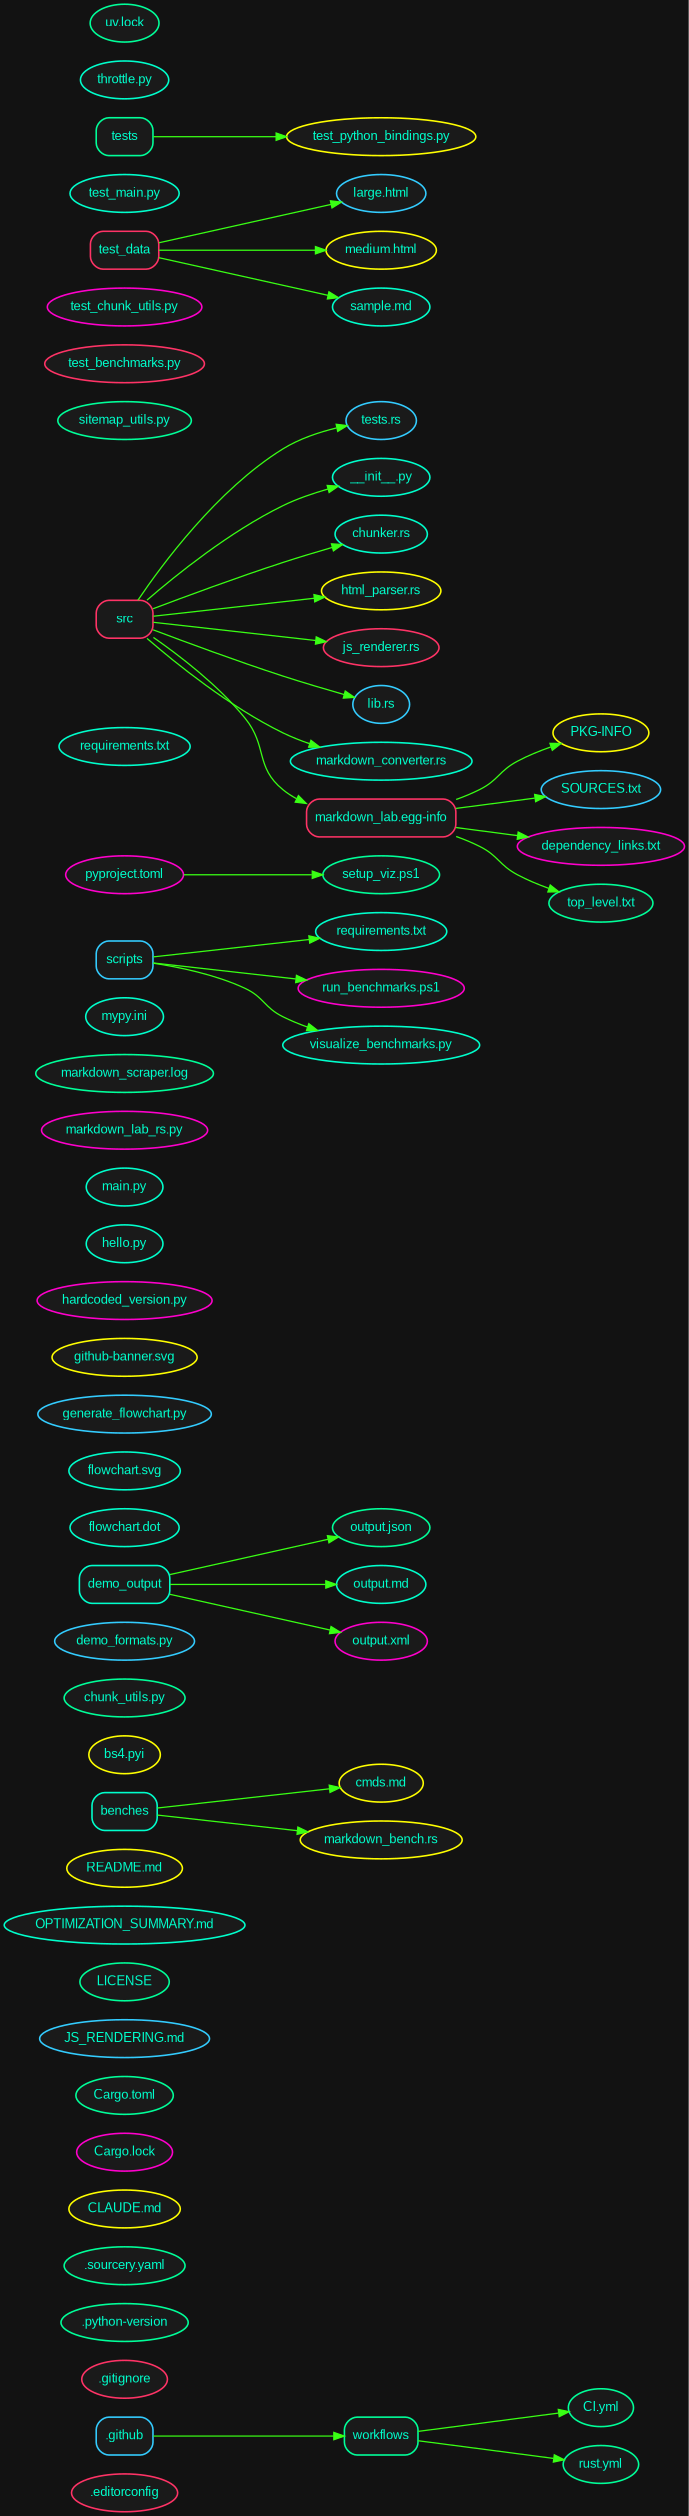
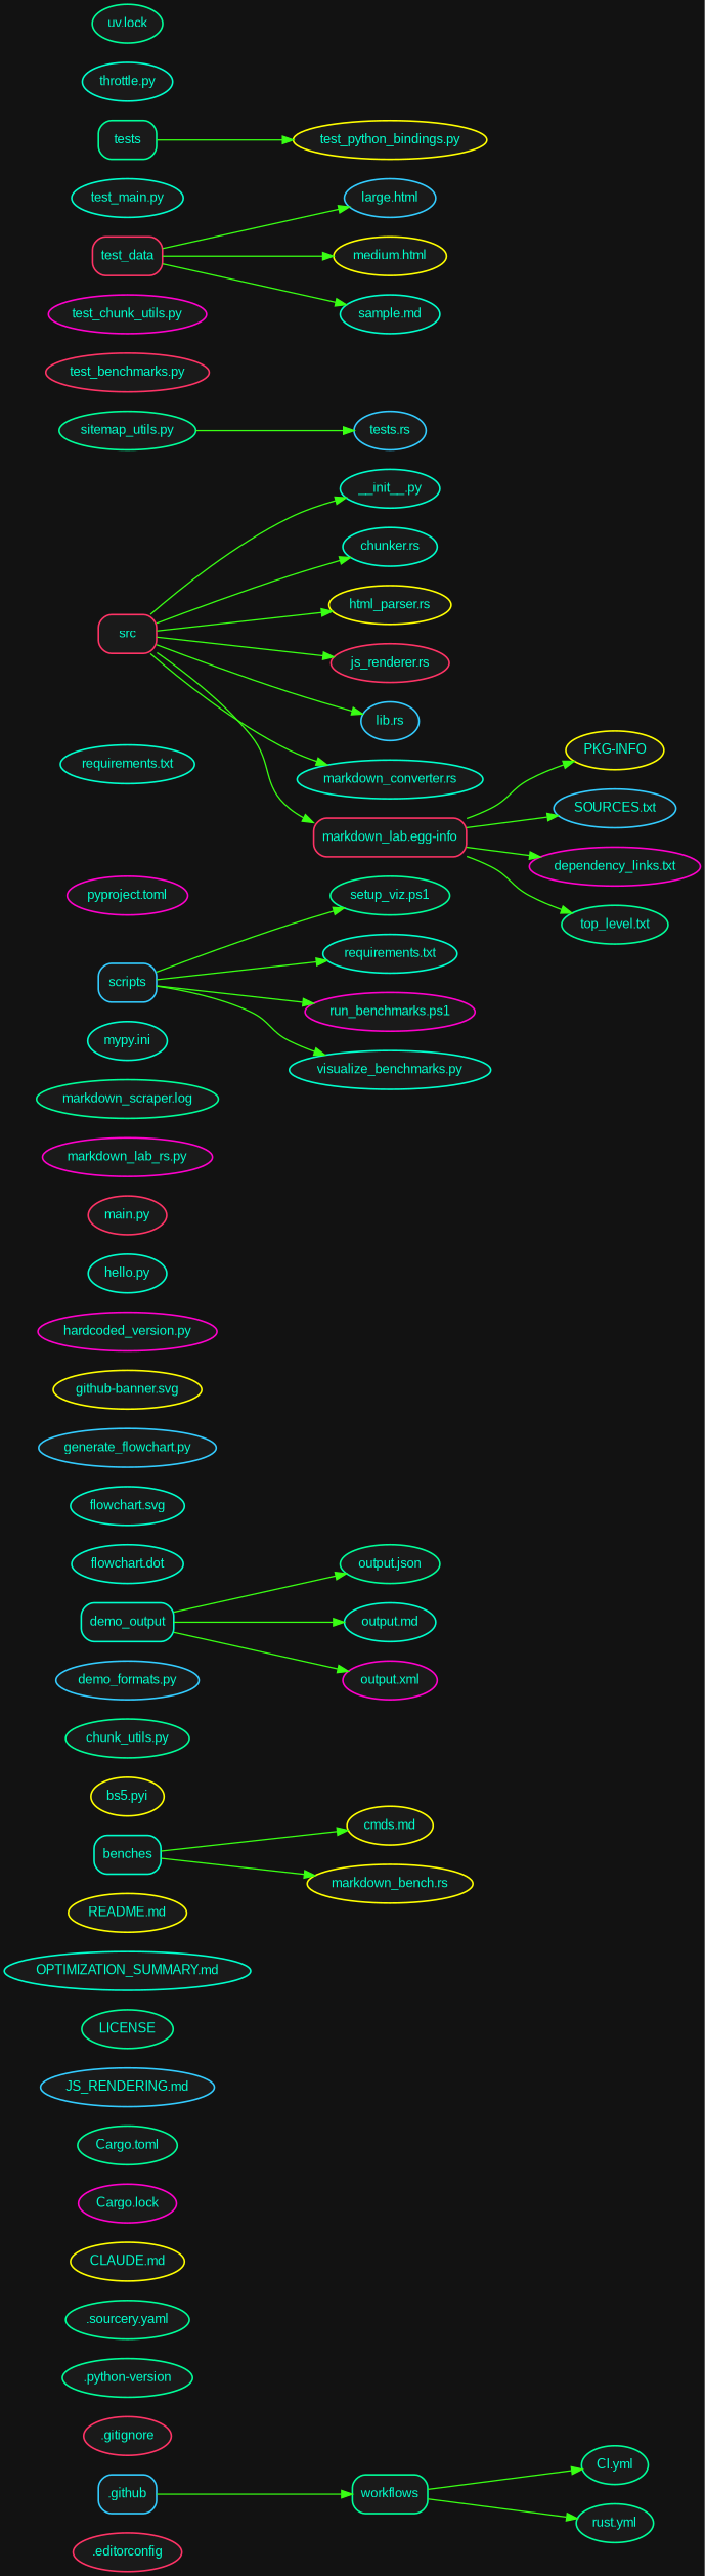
  digraph {
    bgcolor="#121212"
    fontname=Arial
    fontsize=12
    rankdir=LR
    node [color="#00ffcc" fillcolor="#1a1a1a" fontcolor="#00ffcc" fontname=Arial fontsize=12 penwidth=1.5 shape=ellipse style="filled, rounded"]
    edge [color="#39ff14" penwidth=1.2]
    n1 [color="#ff3366" label=".editorconfig"]
    n2 [color="#33ccff" label=".github" shape=box]
    n3 [color="#00ff99" label=workflows shape=box]
    n4 [color="#00ff99" label="CI.yml"]
    n5 [color="#00ff99" label="rust.yml"]
    n6 [color="#ff3366" label=".gitignore"]
    n7 [color="#00ff99" label=".python-version"]
    n8 [color="#00ff99" label=".sourcery.yaml"]
    n9 [color="#ffff00" label="CLAUDE.md"]
    n10 [color="#ff00cc" label="Cargo.lock"]
    n11 [color="#00ff99" label="Cargo.toml"]
    n12 [color="#33ccff" label="JS_RENDERING.md"]
    n13 [color="#00ff99" label=LICENSE]
    n14 [label="OPTIMIZATION_SUMMARY.md"]
    n15 [color="#ffff00" label="README.md"]
    n16 [label=benches shape=box]
    n17 [color="#ffff00" label="cmds.md"]
    n18 [color="#ffff00" label="markdown_bench.rs"]
-   n19 [color="#ffff00" label="bs4.pyi"]
+   n19 [color="#ffff00" label="bs5.pyi"]
    n20 [color="#00ff99" label="chunk_utils.py"]
    n21 [color="#33ccff" label="demo_formats.py"]
    n22 [label=demo_output shape=box]
    n23 [color="#00ff99" label="output.json"]
    n24 [label="output.md"]
    n25 [color="#ff00cc" label="output.xml"]
    n26 [label="flowchart.dot"]
    n27 [label="flowchart.svg"]
    n28 [color="#33ccff" label="generate_flowchart.py"]
    n29 [color="#ffff00" label="github-banner.svg"]
    n30 [color="#ff00cc" label="hardcoded_version.py"]
    n31 [label="hello.py"]
-   n32 [label="main.py"]
+   n32 [color="#ff3366" label="main.py"]
    n33 [color="#ff00cc" label="markdown_lab_rs.py"]
    n34 [color="#00ff99" label="markdown_scraper.log"]
    n35 [label="mypy.ini"]
    n36 [color="#ff00cc" label="pyproject.toml"]
    n37 [label="requirements.txt"]
    n38 [color="#33ccff" label=scripts shape=box]
    n39 [label="requirements.txt"]
    n40 [color="#ff00cc" label="run_benchmarks.ps1"]
    n41 [color="#00ff99" label="setup_viz.ps1"]
    n42 [label="visualize_benchmarks.py"]
    n43 [color="#00ff99" label="sitemap_utils.py"]
    n44 [color="#ff3366" label=src shape=box]
    n45 [label="__init__.py"]
    n46 [label="chunker.rs"]
    n47 [color="#ffff00" label="html_parser.rs"]
    n48 [color="#ff3366" label="js_renderer.rs"]
    n49 [color="#33ccff" label="lib.rs"]
    n50 [label="markdown_converter.rs"]
    n51 [color="#ff3366" label="markdown_lab.egg-info" shape=box]
    n52 [color="#33ccff" label="tests.rs"]
    n53 [color="#ffff00" label="PKG-INFO"]
    n54 [color="#33ccff" label="SOURCES.txt"]
    n55 [color="#ff00cc" label="dependency_links.txt"]
    n56 [color="#00ff99" label="top_level.txt"]
    n57 [color="#ff3366" label="test_benchmarks.py"]
    n58 [color="#ff00cc" label="test_chunk_utils.py"]
    n59 [color="#ff3366" label=test_data shape=box]
    n60 [color="#33ccff" label="large.html"]
    n61 [color="#ffff00" label="medium.html"]
    n62 [label="sample.md"]
    n63 [label="test_main.py"]
    n64 [color="#00ff99" label=tests shape=box]
    n65 [color="#ffff00" label="test_python_bindings.py"]
    n66 [label="throttle.py"]
    n67 [color="#00ff99" label="uv.lock"]
    n2 -> n3
    n3 -> n4
    n3 -> n5
    n16 -> n17
    n16 -> n18
    n22 -> n23
    n22 -> n24
    n22 -> n25
    n38 -> n39
    n38 -> n40
-   n36 -> n41
+   n38 -> n41
    n38 -> n42
    n44 -> n45
    n44 -> n46
    n44 -> n47
    n44 -> n48
    n44 -> n49
    n44 -> n50
    n44 -> n51
-   n44 -> n52
+   n43 -> n52
    n51 -> n53
    n51 -> n54
    n51 -> n55
    n51 -> n56
    n59 -> n60
    n59 -> n61
    n59 -> n62
    n64 -> n65
  }
